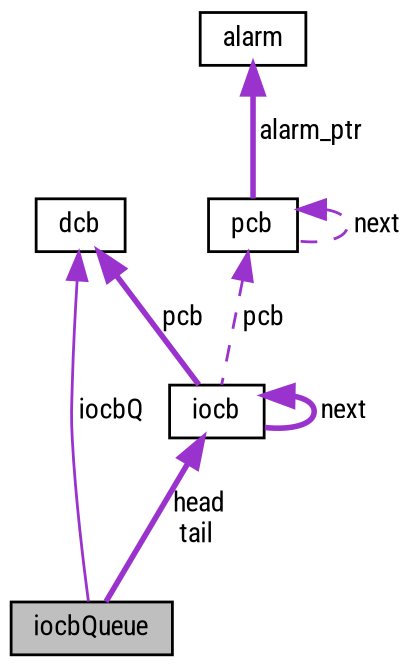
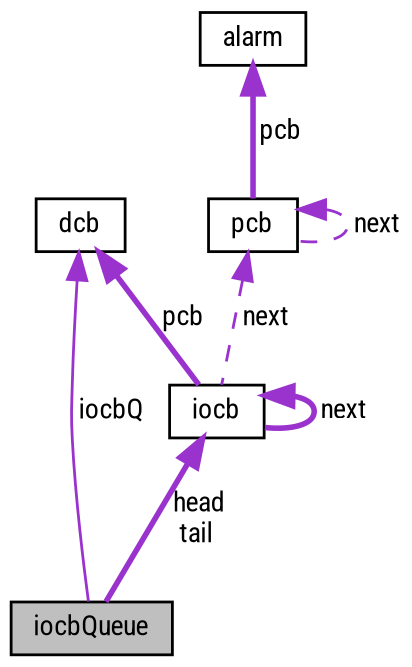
  digraph {
    fontname="Roboto Condensed"
    node [color=black fillcolor=white fontname="Roboto Condensed" fontsize=10 shape=record style=filled]
    edge [color=darkorchid3 dir=back fontname="Roboto Condensed" fontsize=10 labelfontname=Helvetica labelfontsize=10 style=bold]
    n1 [fillcolor=grey75 fontcolor=black height=0.2 label=iocbQueue width=0.4]
    n2 [height=0.2 label=dcb width=0.4]
    n3 [height=0.2 label=iocb width=0.4]
    n4 [height=0.2 label=pcb width=0.4]
    n5 [height=0.2 label=alarm width=0.4]
    n2 -> n1 [label=" iocbQ" style=solid]
    n2 -> n3 [label=" pcb"]
    n3 -> n1 [label=" head\ntail"]
    n3 -> n3 [label=" next"]
-   n4 -> n3 [label=" pcb" style=dashed]
+   n4 -> n3 [label=" next" style=dashed]
    n4 -> n4 [label=" next" style=dashed]
-   n5 -> n4 [label=" alarm_ptr"]
+   n5 -> n4 [label=" pcb"]
  }
